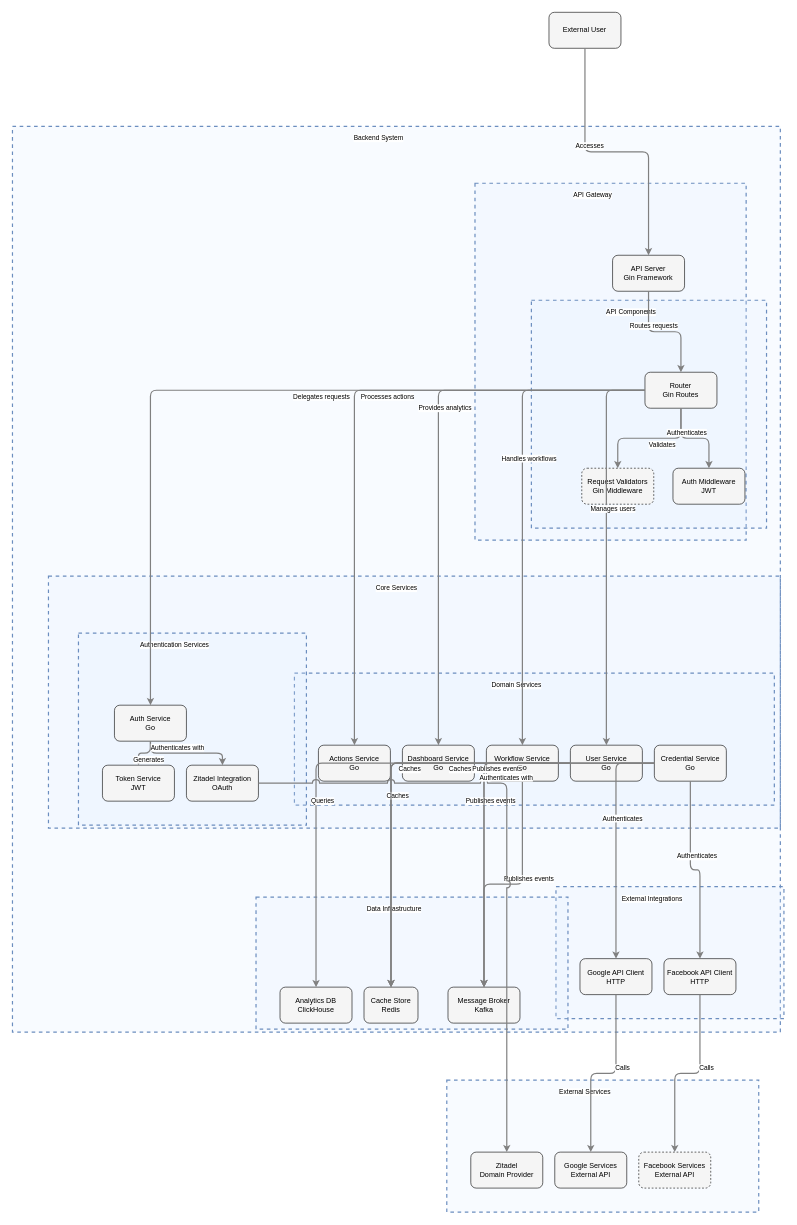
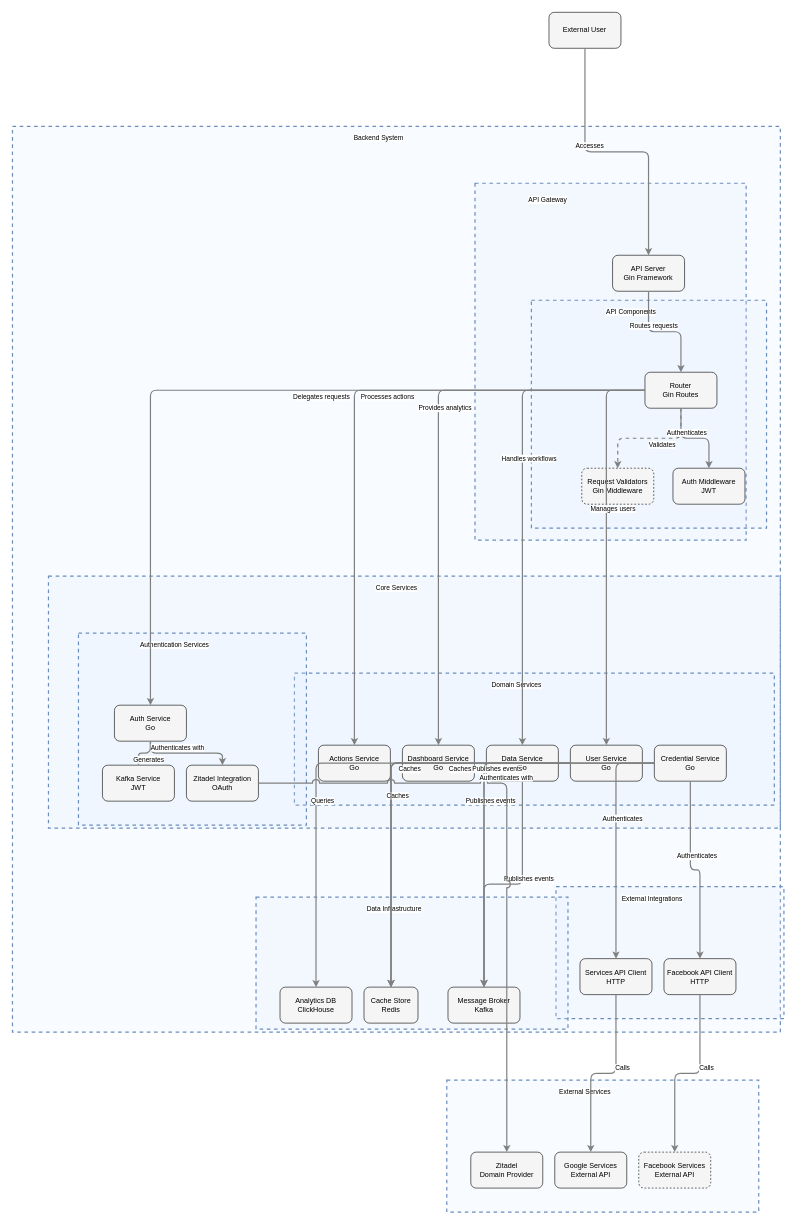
  <mxCell id="0" />
  <mxCell id="1" parent="0" />
  <mxCell id="2" value="" style="html=1;whiteSpace=wrap;container=1;fillColor=#dae8fc;strokeColor=#6c8ebf;dashed=1;fillOpacity=20;strokeWidth=2;containerType=none;recursiveResize=0;movable=1;resizable=1;autosize=0;dropTarget=0" vertex="1" parent="12"><mxGeometry x="410" y="161.667" width="800" height="220.0" as="geometry" /></mxCell>
  <mxCell id="3" value="Domain Services" style="edgeLabel;html=1;align=center;verticalAlign=middle;resizable=0;labelBackgroundColor=white;spacing=5" vertex="1" parent="12"><mxGeometry x="418" y="169.667" width="724" height="24" as="geometry" /></mxCell>
  <mxCell id="4" value="" style="html=1;whiteSpace=wrap;container=1;fillColor=#dae8fc;strokeColor=#6c8ebf;dashed=1;fillOpacity=20;strokeWidth=2;containerType=none;recursiveResize=0;movable=1;resizable=1;autosize=0;dropTarget=0" vertex="1" parent="12"><mxGeometry x="50" y="95" width="380" height="320" as="geometry" /></mxCell>
  <mxCell id="5" value="Authentication Services" style="edgeLabel;html=1;align=center;verticalAlign=middle;resizable=0;labelBackgroundColor=white;spacing=5" vertex="1" parent="12"><mxGeometry x="58" y="103" width="304" height="24" as="geometry" /></mxCell>
  <mxCell id="6" value="" style="html=1;whiteSpace=wrap;container=1;fillColor=#dae8fc;strokeColor=#6c8ebf;dashed=1;fillOpacity=20;strokeWidth=2;containerType=none;recursiveResize=0;movable=1;resizable=1;autosize=0;dropTarget=0" vertex="1" parent="14"><mxGeometry x="94" y="195" width="392" height="380" as="geometry" /></mxCell>
  <mxCell id="7" value="API Components" style="edgeLabel;html=1;align=center;verticalAlign=middle;resizable=0;labelBackgroundColor=white;spacing=5" vertex="1" parent="14"><mxGeometry x="102" y="203" width="316" height="24" as="geometry" /></mxCell>
  <mxCell id="8" value="" style="html=1;whiteSpace=wrap;container=1;fillColor=#dae8fc;strokeColor=#6c8ebf;dashed=1;fillOpacity=20;strokeWidth=2;containerType=none;recursiveResize=0;movable=1;resizable=1;autosize=0;dropTarget=0" vertex="1" parent="18"><mxGeometry x="906" y="1267.5" width="380" height="220" as="geometry" /></mxCell>
  <mxCell id="9" value="External Integrations" style="edgeLabel;html=1;align=center;verticalAlign=middle;resizable=0;labelBackgroundColor=white;spacing=5" vertex="1" parent="18"><mxGeometry x="914" y="1275.5" width="304" height="24" as="geometry" /></mxCell>
  <mxCell id="10" value="" style="html=1;whiteSpace=wrap;container=1;fillColor=#dae8fc;strokeColor=#6c8ebf;dashed=1;fillOpacity=20;strokeWidth=2;containerType=none;recursiveResize=0;movable=1;resizable=1;autosize=0;dropTarget=0" vertex="1" parent="18"><mxGeometry x="406" y="1285" width="520" height="220" as="geometry" /></mxCell>
  <mxCell id="11" value="Data Infrastructure" style="edgeLabel;html=1;align=center;verticalAlign=middle;resizable=0;labelBackgroundColor=white;spacing=5" vertex="1" parent="18"><mxGeometry x="414" y="1293" width="444" height="24" as="geometry" /></mxCell>
  <mxCell id="12" value="" style="html=1;whiteSpace=wrap;container=1;fillColor=#dae8fc;strokeColor=#6c8ebf;dashed=1;fillOpacity=20;strokeWidth=2;containerType=none;recursiveResize=0;movable=1;resizable=1;autosize=0;dropTarget=0" vertex="1" parent="18"><mxGeometry x="60" y="750" width="1220" height="420" as="geometry" /></mxCell>
  <mxCell id="13" value="Core Services" style="edgeLabel;html=1;align=center;verticalAlign=middle;resizable=0;labelBackgroundColor=white;spacing=5" vertex="1" parent="18"><mxGeometry x="68" y="758" width="1144" height="24" as="geometry" /></mxCell>
  <mxCell id="14" value="" style="html=1;whiteSpace=wrap;container=1;fillColor=#dae8fc;strokeColor=#6c8ebf;dashed=1;fillOpacity=20;strokeWidth=2;containerType=none;recursiveResize=0;movable=1;resizable=1;autosize=0;dropTarget=0" vertex="1" parent="18"><mxGeometry x="771" y="95" width="452" height="595" as="geometry" /></mxCell>
- <mxCell id="15" value="API Gateway" style="edgeLabel;html=1;align=center;verticalAlign=middle;resizable=0;labelBackgroundColor=white;spacing=5" vertex="1" parent="18"><mxGeometry x="779" y="103" width="376" height="24" as="geometry" /></mxCell>
+ <mxCell id="15" value="API Gateway" style="edgeLabel;html=1;align=center;verticalAlign=middle;resizable=0;labelBackgroundColor=white;spacing=5" vertex="1" parent="18"><mxGeometry x="779" y="103" width="225" height="40" as="geometry" /></mxCell>
  <mxCell id="16" value="" style="html=1;whiteSpace=wrap;container=1;fillColor=#dae8fc;strokeColor=#6c8ebf;dashed=1;fillOpacity=20;strokeWidth=2;containerType=none;recursiveResize=0;movable=1;resizable=1;autosize=0;dropTarget=0" vertex="1" parent="1"><mxGeometry x="744" y="1800" width="520" height="220" as="geometry" /></mxCell>
  <mxCell id="17" value="External Services" style="edgeLabel;html=1;align=center;verticalAlign=middle;resizable=0;labelBackgroundColor=white;spacing=5" vertex="1" parent="1"><mxGeometry x="752" y="1808" width="444" height="24" as="geometry" /></mxCell>
  <mxCell id="18" value="" style="html=1;whiteSpace=wrap;container=1;fillColor=#dae8fc;strokeColor=#6c8ebf;dashed=1;fillOpacity=20;strokeWidth=2;containerType=none;recursiveResize=0;movable=1;resizable=1;autosize=0;dropTarget=0" vertex="1" parent="1"><mxGeometry x="20" y="210" width="1280" height="1510" as="geometry" /></mxCell>
  <mxCell id="19" value="Backend System" style="edgeLabel;html=1;align=center;verticalAlign=middle;resizable=0;labelBackgroundColor=white;spacing=5" vertex="1" parent="1"><mxGeometry x="28" y="218" width="1204" height="24" as="geometry" /></mxCell>
  <mxCell id="20" value="External User" style="rounded=1;whiteSpace=wrap;html=1;fillColor=#f5f5f5" vertex="1" parent="1"><mxGeometry x="914.333" y="20" width="120" height="60" as="geometry" /></mxCell>
  <mxCell id="21" value="Google Services&lt;br&gt;External API" style="rounded=1;whiteSpace=wrap;html=1;fillColor=#f5f5f5" vertex="1" parent="16"><mxGeometry x="180" y="120" width="120" height="60" as="geometry" /></mxCell>
  <mxCell id="22" value="Facebook Services&lt;br&gt;External API" style="rounded=1;whiteSpace=wrap;html=1;fillColor=#f5f5f5;dashed=1;" vertex="1" parent="16"><mxGeometry x="320" y="120" width="120" height="60" as="geometry" /></mxCell>
  <mxCell id="23" value="Zitadel&lt;br&gt;Domain Provider" style="rounded=1;whiteSpace=wrap;html=1;fillColor=#f5f5f5" vertex="1" parent="16"><mxGeometry x="40" y="120" width="120" height="60" as="geometry" /></mxCell>
  <mxCell id="24" value="API Server&lt;br&gt;Gin Framework" style="rounded=1;whiteSpace=wrap;html=1;fillColor=#f5f5f5" vertex="1" parent="14"><mxGeometry x="229.333" y="120" width="120" height="60" as="geometry" /></mxCell>
  <mxCell id="25" value="Cache Store&lt;br&gt;Redis" style="rounded=1;whiteSpace=wrap;html=1;fillColor=#f5f5f5" vertex="1" parent="10"><mxGeometry x="180" y="150" width="90" height="60" as="geometry" /></mxCell>
  <mxCell id="26" value="Message Broker&lt;br&gt;Kafka" style="rounded=1;whiteSpace=wrap;html=1;fillColor=#f5f5f5" vertex="1" parent="10"><mxGeometry x="320" y="150" width="120" height="60" as="geometry" /></mxCell>
  <mxCell id="27" value="Analytics DB&lt;br&gt;ClickHouse" style="rounded=1;whiteSpace=wrap;html=1;fillColor=#f5f5f5" vertex="1" parent="10"><mxGeometry x="40" y="150" width="120" height="60" as="geometry" /></mxCell>
- <mxCell id="28" value="Google API Client&lt;br&gt;HTTP" style="rounded=1;whiteSpace=wrap;html=1;fillColor=#f5f5f5" vertex="1" parent="8"><mxGeometry x="40" y="120" width="120" height="60" as="geometry" /></mxCell>
+ <mxCell id="28" value="Services API Client&lt;br&gt;HTTP" style="rounded=1;whiteSpace=wrap;html=1;fillColor=#f5f5f5" vertex="1" parent="8"><mxGeometry x="40" y="120" width="120" height="60" as="geometry" /></mxCell>
  <mxCell id="29" value="Facebook API Client&lt;br&gt;HTTP" style="rounded=1;whiteSpace=wrap;html=1;fillColor=#f5f5f5" vertex="1" parent="8"><mxGeometry x="180" y="120" width="120" height="60" as="geometry" /></mxCell>
  <mxCell id="30" value="Router&lt;br&gt;Gin Routes" style="rounded=1;whiteSpace=wrap;html=1;fillColor=#f5f5f5" vertex="1" parent="6"><mxGeometry x="189.333" y="120" width="120" height="60" as="geometry" /></mxCell>
  <mxCell id="31" value="Auth Middleware&lt;br&gt;JWT" style="rounded=1;whiteSpace=wrap;html=1;fillColor=#f5f5f5" vertex="1" parent="6"><mxGeometry x="236" y="280" width="120" height="60" as="geometry" /></mxCell>
  <mxCell id="32" value="Request Validators&lt;br&gt;Gin Middleware" style="rounded=1;whiteSpace=wrap;html=1;fillColor=#f5f5f5;dashed=1;" vertex="1" parent="6"><mxGeometry x="84" y="280" width="120" height="60" as="geometry" /></mxCell>
  <mxCell id="33" value="Auth Service&lt;br&gt;Go" style="rounded=1;whiteSpace=wrap;html=1;fillColor=#f5f5f5" vertex="1" parent="4"><mxGeometry x="60" y="120" width="120" height="60" as="geometry" /></mxCell>
- <mxCell id="34" value="Token Service&lt;br&gt;JWT" style="rounded=1;whiteSpace=wrap;html=1;fillColor=#f5f5f5" vertex="1" parent="4"><mxGeometry x="40" y="220" width="120" height="60" as="geometry" /></mxCell>
+ <mxCell id="34" value="Kafka Service&lt;br&gt;JWT" style="rounded=1;whiteSpace=wrap;html=1;fillColor=#f5f5f5" vertex="1" parent="4"><mxGeometry x="40" y="220" width="120" height="60" as="geometry" /></mxCell>
  <mxCell id="35" value="Zitadel Integration&lt;br&gt;OAuth" style="rounded=1;whiteSpace=wrap;html=1;fillColor=#f5f5f5" vertex="1" parent="4"><mxGeometry x="180" y="220" width="120" height="60" as="geometry" /></mxCell>
  <mxCell id="36" value="User Service&lt;br&gt;Go" style="rounded=1;whiteSpace=wrap;html=1;fillColor=#f5f5f5" vertex="1" parent="2"><mxGeometry x="460" y="120" width="120" height="60" as="geometry" /></mxCell>
- <mxCell id="37" value="Workflow Service&lt;br&gt;Go" style="rounded=1;whiteSpace=wrap;html=1;fillColor=#f5f5f5" vertex="1" parent="2"><mxGeometry x="320" y="120" width="120" height="60" as="geometry" /></mxCell>
+ <mxCell id="37" value="Data Service&lt;br&gt;Go" style="rounded=1;whiteSpace=wrap;html=1;fillColor=#f5f5f5" vertex="1" parent="2"><mxGeometry x="320" y="120" width="120" height="60" as="geometry" /></mxCell>
  <mxCell id="38" value="Credential Service&lt;br&gt;Go" style="rounded=1;whiteSpace=wrap;html=1;fillColor=#f5f5f5" vertex="1" parent="2"><mxGeometry x="600" y="120" width="120" height="60" as="geometry" /></mxCell>
  <mxCell id="39" value="Dashboard Service&lt;br&gt;Go" style="rounded=1;whiteSpace=wrap;html=1;fillColor=#f5f5f5" vertex="1" parent="2"><mxGeometry x="180" y="120" width="120" height="60" as="geometry" /></mxCell>
  <mxCell id="40" value="Actions Service&lt;br&gt;Go" style="rounded=1;whiteSpace=wrap;html=1;fillColor=#f5f5f5" vertex="1" parent="2"><mxGeometry x="40" y="120" width="120" height="60" as="geometry" /></mxCell>
  <mxCell id="41" style="edgeStyle=orthogonalEdgeStyle;rounded=1;orthogonalLoop=1;jettySize=auto;html=1;strokeColor=#808080;strokeWidth=2;jumpStyle=arc;jumpSize=10;spacing=15;labelBackgroundColor=white;labelBorderColor=none" edge="1" parent="1" source="20" target="24"><mxGeometry relative="1" as="geometry" /></mxCell>
  <mxCell id="42" value="Accesses" style="edgeLabel;html=1;align=center;verticalAlign=middle;resizable=0;points=[];" vertex="1" connectable="0" parent="41"><mxGeometry x="-0.2" y="10" relative="1" as="geometry"><mxPoint as="offset" /></mxGeometry></mxCell>
  <mxCell id="43" style="edgeStyle=orthogonalEdgeStyle;rounded=1;orthogonalLoop=1;jettySize=auto;html=1;strokeColor=#808080;strokeWidth=2;jumpStyle=arc;jumpSize=10;spacing=15;labelBackgroundColor=white;labelBorderColor=none" edge="1" parent="1" source="24" target="30"><mxGeometry relative="1" as="geometry" /></mxCell>
  <mxCell id="44" value="Routes requests" style="edgeLabel;html=1;align=center;verticalAlign=middle;resizable=0;points=[];" vertex="1" connectable="0" parent="43"><mxGeometry x="-0.2" y="10" relative="1" as="geometry"><mxPoint as="offset" /></mxGeometry></mxCell>
- <mxCell id="45" style="edgeStyle=orthogonalEdgeStyle;rounded=1;orthogonalLoop=1;jettySize=auto;html=1;strokeColor=#808080;strokeWidth=2;jumpStyle=arc;jumpSize=10;spacing=15;labelBackgroundColor=white;labelBorderColor=none" edge="1" parent="1" source="30" target="32"><mxGeometry relative="1" as="geometry" /></mxCell>
+ <mxCell id="45" style="edgeStyle=orthogonalEdgeStyle;rounded=1;orthogonalLoop=1;jettySize=auto;html=1;strokeColor=#808080;strokeWidth=2;jumpStyle=arc;jumpSize=10;spacing=15;labelBackgroundColor=white;labelBorderColor=none;dashed=1;" edge="1" parent="1" source="30" target="32"><mxGeometry relative="1" as="geometry" /></mxCell>
  <mxCell id="46" value="Validates" style="edgeLabel;html=1;align=center;verticalAlign=middle;resizable=0;points=[];" vertex="1" connectable="0" parent="45"><mxGeometry x="-0.2" y="10" relative="1" as="geometry"><mxPoint as="offset" /></mxGeometry></mxCell>
  <mxCell id="47" style="edgeStyle=orthogonalEdgeStyle;rounded=1;orthogonalLoop=1;jettySize=auto;html=1;strokeColor=#808080;strokeWidth=2;jumpStyle=arc;jumpSize=10;spacing=15;labelBackgroundColor=white;labelBorderColor=none" edge="1" parent="1" source="30" target="31"><mxGeometry relative="1" as="geometry" /></mxCell>
  <mxCell id="48" value="Authenticates" style="edgeLabel;html=1;align=center;verticalAlign=middle;resizable=0;points=[];" vertex="1" connectable="0" parent="47"><mxGeometry x="-0.2" y="10" relative="1" as="geometry"><mxPoint as="offset" /></mxGeometry></mxCell>
  <mxCell id="49" style="edgeStyle=orthogonalEdgeStyle;rounded=1;orthogonalLoop=1;jettySize=auto;html=1;strokeColor=#808080;strokeWidth=2;jumpStyle=arc;jumpSize=10;spacing=15;labelBackgroundColor=white;labelBorderColor=none" edge="1" parent="1" source="30" target="33"><mxGeometry relative="1" as="geometry" /></mxCell>
  <mxCell id="50" value="Delegates requests" style="edgeLabel;html=1;align=center;verticalAlign=middle;resizable=0;points=[];" vertex="1" connectable="0" parent="49"><mxGeometry x="-0.2" y="10" relative="1" as="geometry"><mxPoint as="offset" /></mxGeometry></mxCell>
  <mxCell id="51" style="edgeStyle=orthogonalEdgeStyle;rounded=1;orthogonalLoop=1;jettySize=auto;html=1;strokeColor=#808080;strokeWidth=2;jumpStyle=arc;jumpSize=10;spacing=15;labelBackgroundColor=white;labelBorderColor=none" edge="1" parent="1" source="30" target="36"><mxGeometry relative="1" as="geometry" /></mxCell>
  <mxCell id="52" value="Manages users" style="edgeLabel;html=1;align=center;verticalAlign=middle;resizable=0;points=[];" vertex="1" connectable="0" parent="51"><mxGeometry x="-0.2" y="10" relative="1" as="geometry"><mxPoint as="offset" /></mxGeometry></mxCell>
  <mxCell id="53" style="edgeStyle=orthogonalEdgeStyle;rounded=1;orthogonalLoop=1;jettySize=auto;html=1;strokeColor=#808080;strokeWidth=2;jumpStyle=arc;jumpSize=10;spacing=15;labelBackgroundColor=white;labelBorderColor=none" edge="1" parent="1" source="30" target="37"><mxGeometry relative="1" as="geometry" /></mxCell>
  <mxCell id="54" value="Handles workflows" style="edgeLabel;html=1;align=center;verticalAlign=middle;resizable=0;points=[];" vertex="1" connectable="0" parent="53"><mxGeometry x="-0.2" y="10" relative="1" as="geometry"><mxPoint as="offset" /></mxGeometry></mxCell>
  <mxCell id="55" style="edgeStyle=orthogonalEdgeStyle;rounded=1;orthogonalLoop=1;jettySize=auto;html=1;strokeColor=#808080;strokeWidth=2;jumpStyle=arc;jumpSize=10;spacing=15;labelBackgroundColor=white;labelBorderColor=none" edge="1" parent="1" source="30" target="39"><mxGeometry relative="1" as="geometry" /></mxCell>
  <mxCell id="56" value="Provides analytics" style="edgeLabel;html=1;align=center;verticalAlign=middle;resizable=0;points=[];" vertex="1" connectable="0" parent="55"><mxGeometry x="-0.2" y="10" relative="1" as="geometry"><mxPoint as="offset" /></mxGeometry></mxCell>
  <mxCell id="57" style="edgeStyle=orthogonalEdgeStyle;rounded=1;orthogonalLoop=1;jettySize=auto;html=1;strokeColor=#808080;strokeWidth=2;jumpStyle=arc;jumpSize=10;spacing=15;labelBackgroundColor=white;labelBorderColor=none" edge="1" parent="1" source="30" target="40"><mxGeometry relative="1" as="geometry" /></mxCell>
  <mxCell id="58" value="Processes actions" style="edgeLabel;html=1;align=center;verticalAlign=middle;resizable=0;points=[];" vertex="1" connectable="0" parent="57"><mxGeometry x="-0.2" y="10" relative="1" as="geometry"><mxPoint as="offset" /></mxGeometry></mxCell>
  <mxCell id="59" style="edgeStyle=orthogonalEdgeStyle;rounded=1;orthogonalLoop=1;jettySize=auto;html=1;strokeColor=#808080;strokeWidth=2;jumpStyle=arc;jumpSize=10;spacing=15;labelBackgroundColor=white;labelBorderColor=none" edge="1" parent="1" source="33" target="34"><mxGeometry relative="1" as="geometry" /></mxCell>
  <mxCell id="60" value="Generates" style="edgeLabel;html=1;align=center;verticalAlign=middle;resizable=0;points=[];" vertex="1" connectable="0" parent="59"><mxGeometry x="-0.2" y="10" relative="1" as="geometry"><mxPoint as="offset" /></mxGeometry></mxCell>
  <mxCell id="61" style="edgeStyle=orthogonalEdgeStyle;rounded=1;orthogonalLoop=1;jettySize=auto;html=1;strokeColor=#808080;strokeWidth=2;jumpStyle=arc;jumpSize=10;spacing=15;labelBackgroundColor=white;labelBorderColor=none" edge="1" parent="1" source="33" target="35"><mxGeometry relative="1" as="geometry" /></mxCell>
  <mxCell id="62" value="Authenticates with" style="edgeLabel;html=1;align=center;verticalAlign=middle;resizable=0;points=[];" vertex="1" connectable="0" parent="61"><mxGeometry x="-0.2" y="10" relative="1" as="geometry"><mxPoint as="offset" /></mxGeometry></mxCell>
  <mxCell id="63" style="edgeStyle=orthogonalEdgeStyle;rounded=1;orthogonalLoop=1;jettySize=auto;html=1;strokeColor=#808080;strokeWidth=2;jumpStyle=arc;jumpSize=10;spacing=15;labelBackgroundColor=white;labelBorderColor=none" edge="1" parent="1" source="36" target="25"><mxGeometry relative="1" as="geometry" /></mxCell>
  <mxCell id="64" value="Caches" style="edgeLabel;html=1;align=center;verticalAlign=middle;resizable=0;points=[];" vertex="1" connectable="0" parent="63"><mxGeometry x="-0.2" y="10" relative="1" as="geometry"><mxPoint as="offset" /></mxGeometry></mxCell>
  <mxCell id="65" style="edgeStyle=orthogonalEdgeStyle;rounded=1;orthogonalLoop=1;jettySize=auto;html=1;strokeColor=#808080;strokeWidth=2;jumpStyle=arc;jumpSize=10;spacing=15;labelBackgroundColor=white;labelBorderColor=none" edge="1" parent="1" source="37" target="25"><mxGeometry relative="1" as="geometry" /></mxCell>
  <mxCell id="66" value="Caches" style="edgeLabel;html=1;align=center;verticalAlign=middle;resizable=0;points=[];" vertex="1" connectable="0" parent="65"><mxGeometry x="-0.2" y="10" relative="1" as="geometry"><mxPoint as="offset" /></mxGeometry></mxCell>
  <mxCell id="67" style="edgeStyle=orthogonalEdgeStyle;rounded=1;orthogonalLoop=1;jettySize=auto;html=1;strokeColor=#808080;strokeWidth=2;jumpStyle=arc;jumpSize=10;spacing=15;labelBackgroundColor=white;labelBorderColor=none" edge="1" parent="1" source="38" target="25"><mxGeometry relative="1" as="geometry" /></mxCell>
  <mxCell id="68" value="Caches" style="edgeLabel;html=1;align=center;verticalAlign=middle;resizable=0;points=[];" vertex="1" connectable="0" parent="67"><mxGeometry x="-0.2" y="10" relative="1" as="geometry"><mxPoint as="offset" /></mxGeometry></mxCell>
  <mxCell id="69" style="edgeStyle=orthogonalEdgeStyle;rounded=1;orthogonalLoop=1;jettySize=auto;html=1;strokeColor=#808080;strokeWidth=2;jumpStyle=arc;jumpSize=10;spacing=15;labelBackgroundColor=white;labelBorderColor=none" edge="1" parent="1" source="36" target="26"><mxGeometry relative="1" as="geometry" /></mxCell>
  <mxCell id="70" value="Publishes events" style="edgeLabel;html=1;align=center;verticalAlign=middle;resizable=0;points=[];" vertex="1" connectable="0" parent="69"><mxGeometry x="-0.2" y="10" relative="1" as="geometry"><mxPoint as="offset" /></mxGeometry></mxCell>
  <mxCell id="71" style="edgeStyle=orthogonalEdgeStyle;rounded=1;orthogonalLoop=1;jettySize=auto;html=1;strokeColor=#808080;strokeWidth=2;jumpStyle=arc;jumpSize=10;spacing=15;labelBackgroundColor=white;labelBorderColor=none" edge="1" parent="1" source="37" target="26"><mxGeometry relative="1" as="geometry" /></mxCell>
  <mxCell id="72" value="Publishes events" style="edgeLabel;html=1;align=center;verticalAlign=middle;resizable=0;points=[];" vertex="1" connectable="0" parent="71"><mxGeometry x="-0.2" y="10" relative="1" as="geometry"><mxPoint as="offset" /></mxGeometry></mxCell>
  <mxCell id="73" style="edgeStyle=orthogonalEdgeStyle;rounded=1;orthogonalLoop=1;jettySize=auto;html=1;strokeColor=#808080;strokeWidth=2;jumpStyle=arc;jumpSize=10;spacing=15;labelBackgroundColor=white;labelBorderColor=none" edge="1" parent="1" source="38" target="26"><mxGeometry relative="1" as="geometry" /></mxCell>
  <mxCell id="74" value="Publishes events" style="edgeLabel;html=1;align=center;verticalAlign=middle;resizable=0;points=[];" vertex="1" connectable="0" parent="73"><mxGeometry x="-0.2" y="10" relative="1" as="geometry"><mxPoint as="offset" /></mxGeometry></mxCell>
  <mxCell id="75" style="edgeStyle=orthogonalEdgeStyle;rounded=1;orthogonalLoop=1;jettySize=auto;html=1;strokeColor=#808080;strokeWidth=2;jumpStyle=arc;jumpSize=10;spacing=15;labelBackgroundColor=white;labelBorderColor=none" edge="1" parent="1" source="39" target="27"><mxGeometry relative="1" as="geometry" /></mxCell>
  <mxCell id="76" value="Queries" style="edgeLabel;html=1;align=center;verticalAlign=middle;resizable=0;points=[];" vertex="1" connectable="0" parent="75"><mxGeometry x="-0.2" y="10" relative="1" as="geometry"><mxPoint as="offset" /></mxGeometry></mxCell>
  <mxCell id="77" style="edgeStyle=orthogonalEdgeStyle;rounded=1;orthogonalLoop=1;jettySize=auto;html=1;strokeColor=#808080;strokeWidth=2;jumpStyle=arc;jumpSize=10;spacing=15;labelBackgroundColor=white;labelBorderColor=none" edge="1" parent="1" source="38" target="28"><mxGeometry relative="1" as="geometry" /></mxCell>
  <mxCell id="78" value="Authenticates" style="edgeLabel;html=1;align=center;verticalAlign=middle;resizable=0;points=[];" vertex="1" connectable="0" parent="77"><mxGeometry x="-0.2" y="10" relative="1" as="geometry"><mxPoint as="offset" /></mxGeometry></mxCell>
  <mxCell id="79" style="edgeStyle=orthogonalEdgeStyle;rounded=1;orthogonalLoop=1;jettySize=auto;html=1;strokeColor=#808080;strokeWidth=2;jumpStyle=arc;jumpSize=10;spacing=15;labelBackgroundColor=white;labelBorderColor=none" edge="1" parent="1" source="38" target="29"><mxGeometry relative="1" as="geometry" /></mxCell>
  <mxCell id="80" value="Authenticates" style="edgeLabel;html=1;align=center;verticalAlign=middle;resizable=0;points=[];" vertex="1" connectable="0" parent="79"><mxGeometry x="-0.2" y="10" relative="1" as="geometry"><mxPoint as="offset" /></mxGeometry></mxCell>
  <mxCell id="81" style="edgeStyle=orthogonalEdgeStyle;rounded=1;orthogonalLoop=1;jettySize=auto;html=1;strokeColor=#808080;strokeWidth=2;jumpStyle=arc;jumpSize=10;spacing=15;labelBackgroundColor=white;labelBorderColor=none" edge="1" parent="1" source="28" target="21"><mxGeometry relative="1" as="geometry" /></mxCell>
  <mxCell id="82" value="Calls" style="edgeLabel;html=1;align=center;verticalAlign=middle;resizable=0;points=[];" vertex="1" connectable="0" parent="81"><mxGeometry x="-0.2" y="10" relative="1" as="geometry"><mxPoint as="offset" /></mxGeometry></mxCell>
  <mxCell id="83" style="edgeStyle=orthogonalEdgeStyle;rounded=1;orthogonalLoop=1;jettySize=auto;html=1;strokeColor=#808080;strokeWidth=2;jumpStyle=arc;jumpSize=10;spacing=15;labelBackgroundColor=white;labelBorderColor=none" edge="1" parent="1" source="29" target="22"><mxGeometry relative="1" as="geometry" /></mxCell>
  <mxCell id="84" value="Calls" style="edgeLabel;html=1;align=center;verticalAlign=middle;resizable=0;points=[];" vertex="1" connectable="0" parent="83"><mxGeometry x="-0.2" y="10" relative="1" as="geometry"><mxPoint as="offset" /></mxGeometry></mxCell>
  <mxCell id="85" style="edgeStyle=orthogonalEdgeStyle;rounded=1;orthogonalLoop=1;jettySize=auto;html=1;strokeColor=#808080;strokeWidth=2;jumpStyle=arc;jumpSize=10;spacing=15;labelBackgroundColor=white;labelBorderColor=none" edge="1" parent="1" source="35" target="23"><mxGeometry relative="1" as="geometry" /></mxCell>
  <mxCell id="86" value="Authenticates with" style="edgeLabel;html=1;align=center;verticalAlign=middle;resizable=0;points=[];" vertex="1" connectable="0" parent="85"><mxGeometry x="-0.2" y="10" relative="1" as="geometry"><mxPoint as="offset" /></mxGeometry></mxCell>
